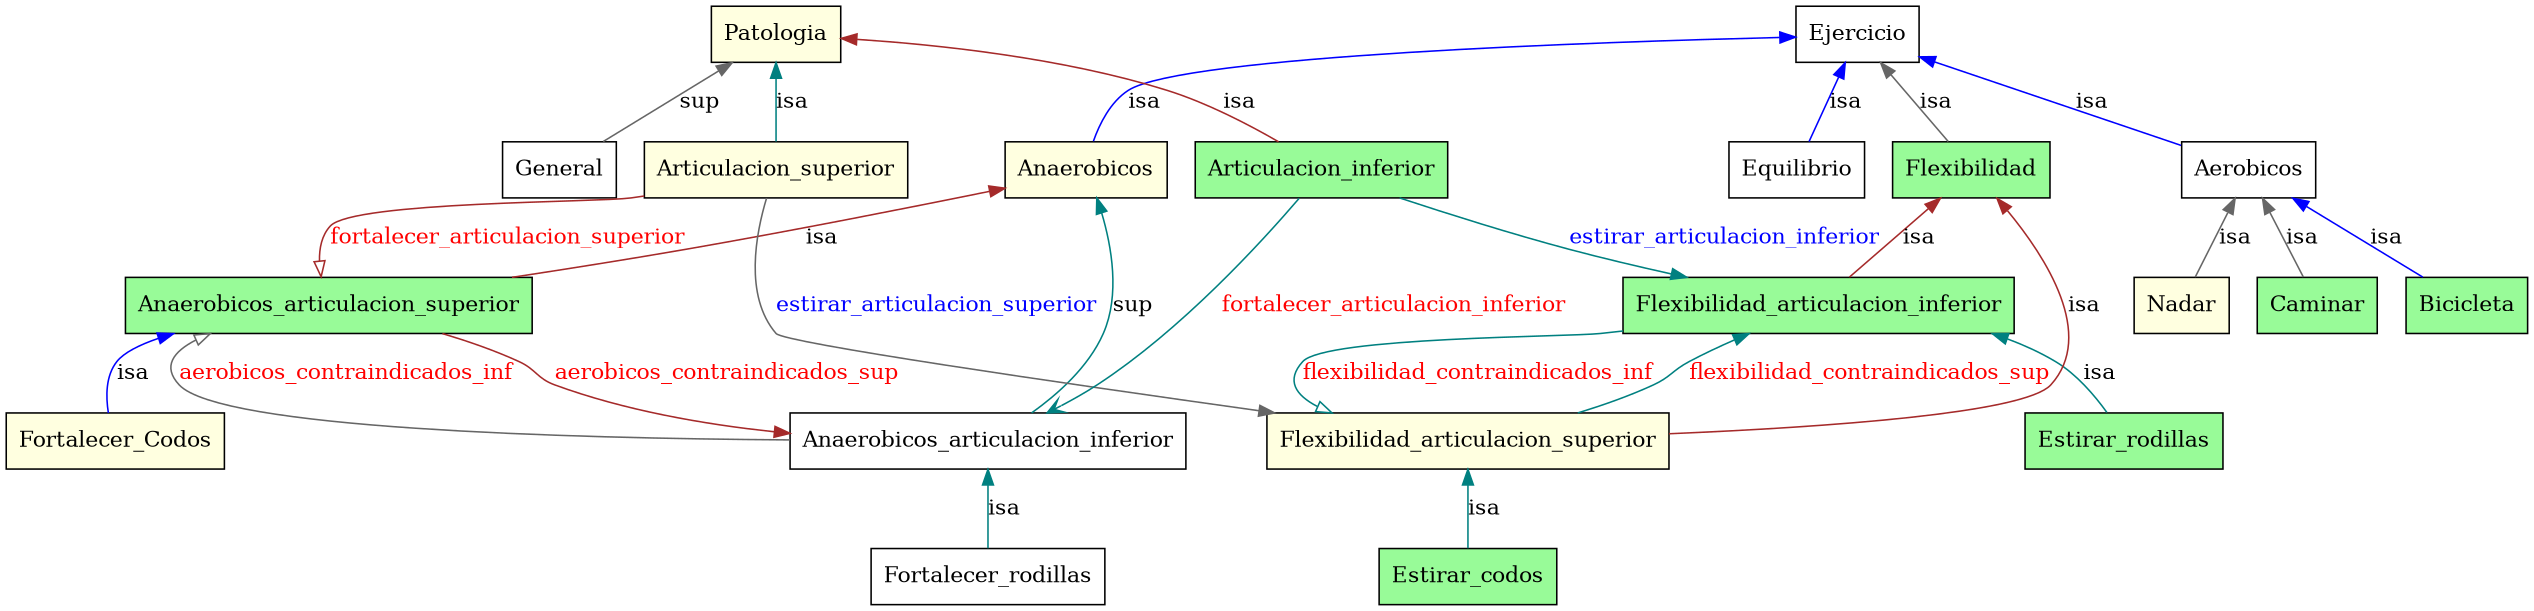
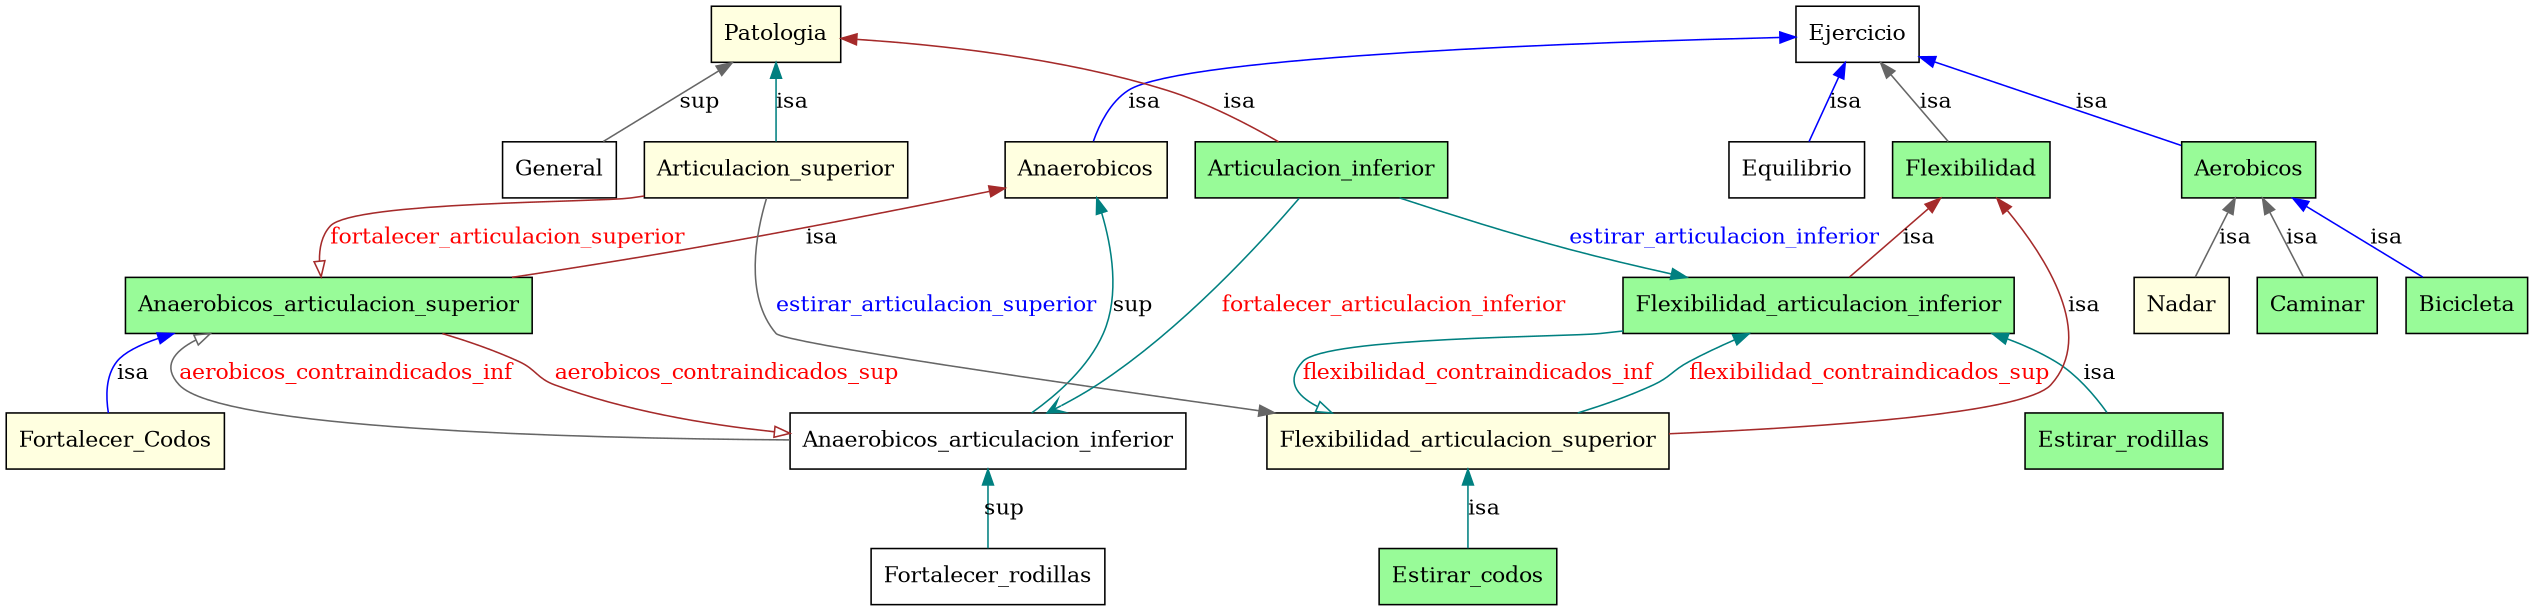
  digraph {
    node [color="0.0,0.0,0.0" fillcolor=palegreen fontcolor="0.0,0.0,0.0" shape=box style=filled]
    edge [color=teal fontcolor="0.0,0.0,0.0" dir=back]
    n1 [height=0.5 label=Anaerobicos_articulacion_superior width=2.9444]
    n2 [fillcolor=white height=0.5 label=Anaerobicos_articulacion_inferior width=2.8611]
    n3 [fillcolor=lightyellow height=0.5 label=Fortalecer_Codos width=1.6528]
    n4 [fillcolor=white height=0.5 label=Fortalecer_rodillas width=1.6806]
    n5 [fillcolor=lightyellow height=0.5 label=Anaerobicos width=1.2222]
    n6 [height=0.5 label=Flexibilidad_articulacion_inferior width=2.7778]
    n7 [fillcolor=lightyellow height=0.5 label=Flexibilidad_articulacion_superior width=2.8611]
    n8 [height=0.5 label=Estirar_rodillas width=1.4028]
    n9 [height=0.5 label=Estirar_codos width=1.3194]
    n10 [height=0.5 label=Flexibilidad width=1.125]
    n11 [fillcolor=white height=0.5 label=Ejercicio width=0.90278]
-   n12 [fillcolor=white height=0.5 label=Aerobicos width=1.0417]
+   n12 [height=0.5 label=Aerobicos width=1.0417]
    n13 [fillcolor=white height=0.5 label=Equilibrio width=0.98611]
    n14 [height=0.5 label=Caminar width=0.875]
    n15 [height=0.5 label=Bicicleta width=0.88889]
    n16 [fillcolor=lightyellow height=0.5 label=Nadar width=0.75]
    n17 [fillcolor=lightyellow height=0.5 label=Patologia width=0.94444]
    n18 [fillcolor=white height=0.5 label=General width=0.81944]
    n19 [fillcolor=lightyellow height=0.5 label=Articulacion_superior width=1.9028]
    n20 [height=0.5 label=Articulacion_inferior width=1.8194]
-   n1 -> n2 [arrowhead=normal color=brown fontcolor="0.0,1.0,1.0" label=aerobicos_contraindicados_sup style=filled dir=""]
+   n1 -> n2 [arrowhead=onormal color=brown fontcolor="0.0,1.0,1.0" label=aerobicos_contraindicados_sup style=filled dir=""]
    n1 -> n3 [color=blue label=isa]
    n2 -> n1 [arrowhead=onormal color=gray40 fontcolor="0.0,1.0,1.0" label=aerobicos_contraindicados_inf style=filled dir=""]
-   n2 -> n4 [label=isa]
+   n2 -> n4 [label=sup]
    n5 -> n1 [color=brown label=isa]
    n5 -> n2 [label=sup]
    n6 -> n7 [arrowhead=onormal fontcolor="0.0,1.0,1.0" label=flexibilidad_contraindicados_inf style=filled dir=""]
    n6 -> n8 [label=isa]
    n7 -> n6 [arrowhead=normal fontcolor="0.0,1.0,1.0" label=flexibilidad_contraindicados_sup style=filled dir=""]
    n7 -> n9 [label=isa]
    n10 -> n6 [color=brown label=isa]
    n10 -> n7 [color=brown label=isa]
    n11 -> n5 [color=blue label=isa]
    n11 -> n10 [color=gray40 label=isa]
    n11 -> n12 [color=blue label=isa]
    n11 -> n13 [color=blue label=isa]
    n12 -> n14 [color=gray40 label=isa]
    n12 -> n15 [color=blue label=isa]
    n12 -> n16 [color=gray40 label=isa]
    n17 -> n18 [color=gray40 label=sup]
    n17 -> n19 [label=isa]
    n17 -> n20 [color=brown label=isa]
    n19 -> n1 [arrowhead=onormal color=brown fontcolor="0.0,1.0,1.0" label=fortalecer_articulacion_superior style=solid dir=""]
    n19 -> n7 [arrowhead=normal color=gray40 fontcolor="0.6666667,1.0,1.0" label=estirar_articulacion_superior style=filled dir=""]
    n20 -> n2 [arrowhead=vee fontcolor="0.0,1.0,1.0" label=fortalecer_articulacion_inferior style=filled dir=""]
    n20 -> n6 [arrowhead=normal fontcolor="0.6666667,1.0,1.0" label=estirar_articulacion_inferior style=filled dir=""]
  }
